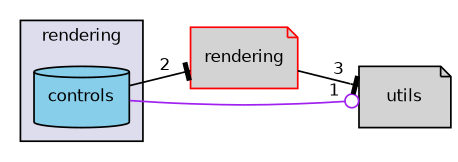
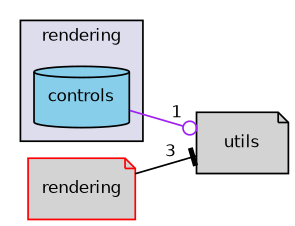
  digraph {
    compound=true
    rankdir=LR
    node [fillcolor=lightgrey fontname=Helvetica fontsize=10 shape=note style=filled]
    edge [arrowhead=tee color=black labeldistance=1.5 labelfontname=Helvetica labelfontsize=10]
    n1 [fillcolor=skyblue label=controls pencolor=black shape=cylinder]
    n2 [color=red label=rendering]
    n3 [label=utils]
    subgraph cluster_1 {
      bgcolor="#ddddee"
      fontname=Helvetica
      fontsize=10
      label=rendering
      pencolor=black
      n1
    }
-   n1 -> n2 [headlabel=2]
    n1 -> n3 [arrowhead=odot color=purple headlabel=1]
    n2 -> n3 [headlabel=3]
  }
